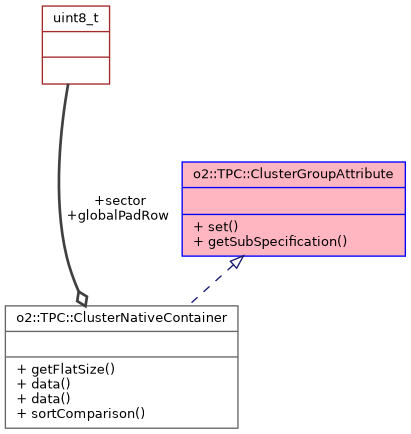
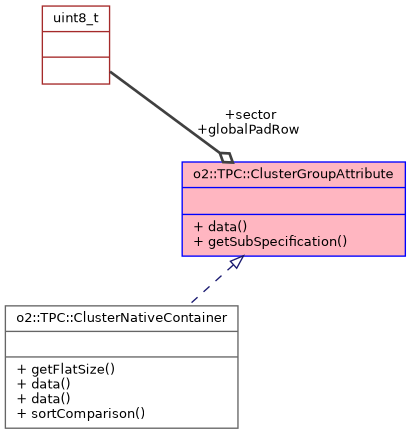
  digraph {
    node [fillcolor=white fontname=Helvetica fontsize=10 shape=record style=filled]
    edge [fontname=Helvetica fontsize=10 labelfontname=Helvetica labelfontsize=10]
    n1 [color=gray40 fontcolor=black height=0.2 label="{o2::TPC::ClusterNativeContainer\n||+ getFlatSize()\l+ data()\l+ data()\l+ sortComparison()\l}" width=0.4]
-   n2 [color=blue fillcolor=lightpink height=0.2 label="{o2::TPC::ClusterGroupAttribute\n||+ set()\l+ getSubSpecification()\l}" width=0.4]
+   n2 [color=blue fillcolor=lightpink height=0.2 label="{o2::TPC::ClusterGroupAttribute\n||+ data()\l+ getSubSpecification()\l}" width=0.4]
    n3 [color=brown height=0.2 label="{uint8_t\n||}" width=0.4]
    n2 -> n1 [arrowtail=onormal color=midnightblue dir=back style=dashed]
-   n3 -> n1 [arrowhead=odiamond color=grey25 label=" +sector\n+globalPadRow" style=bold]
+   n3 -> n2 [arrowhead=odiamond color=grey25 label=" +sector\n+globalPadRow" style=bold]
  }
